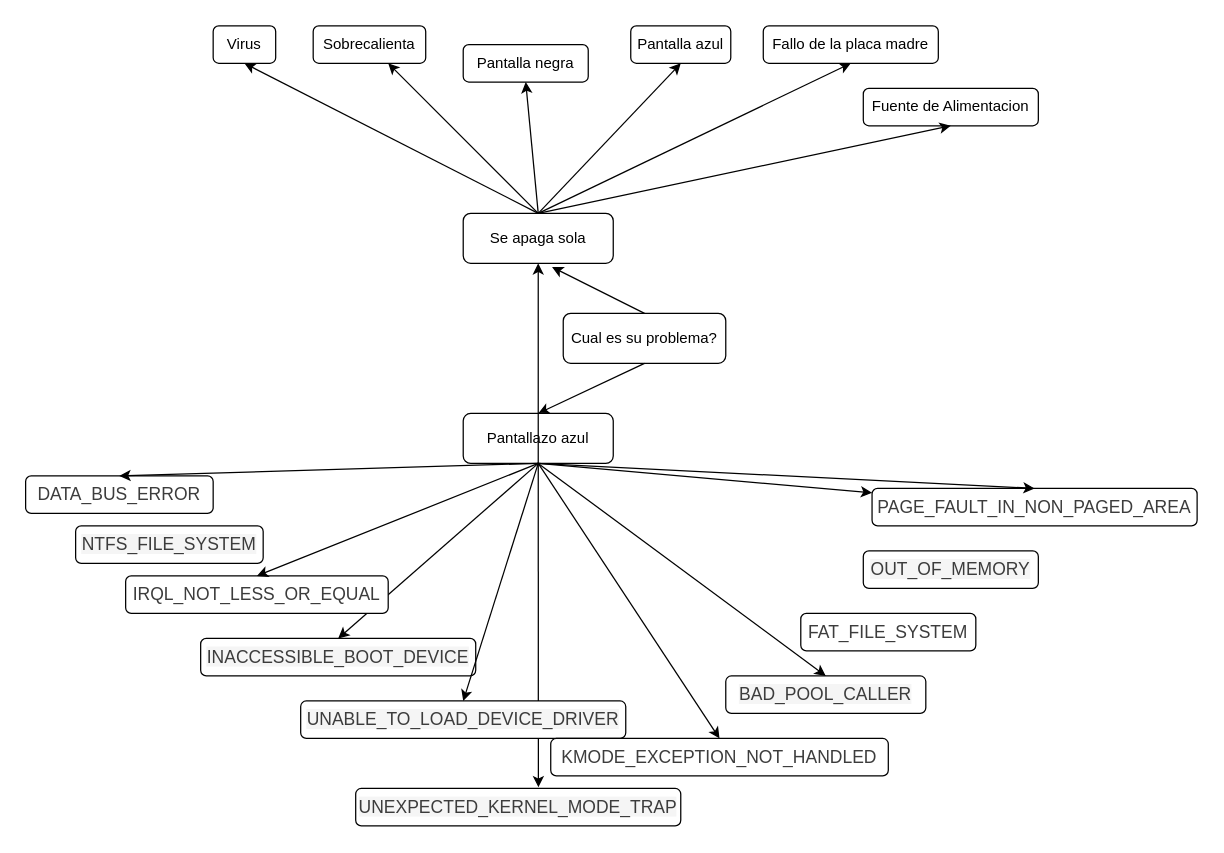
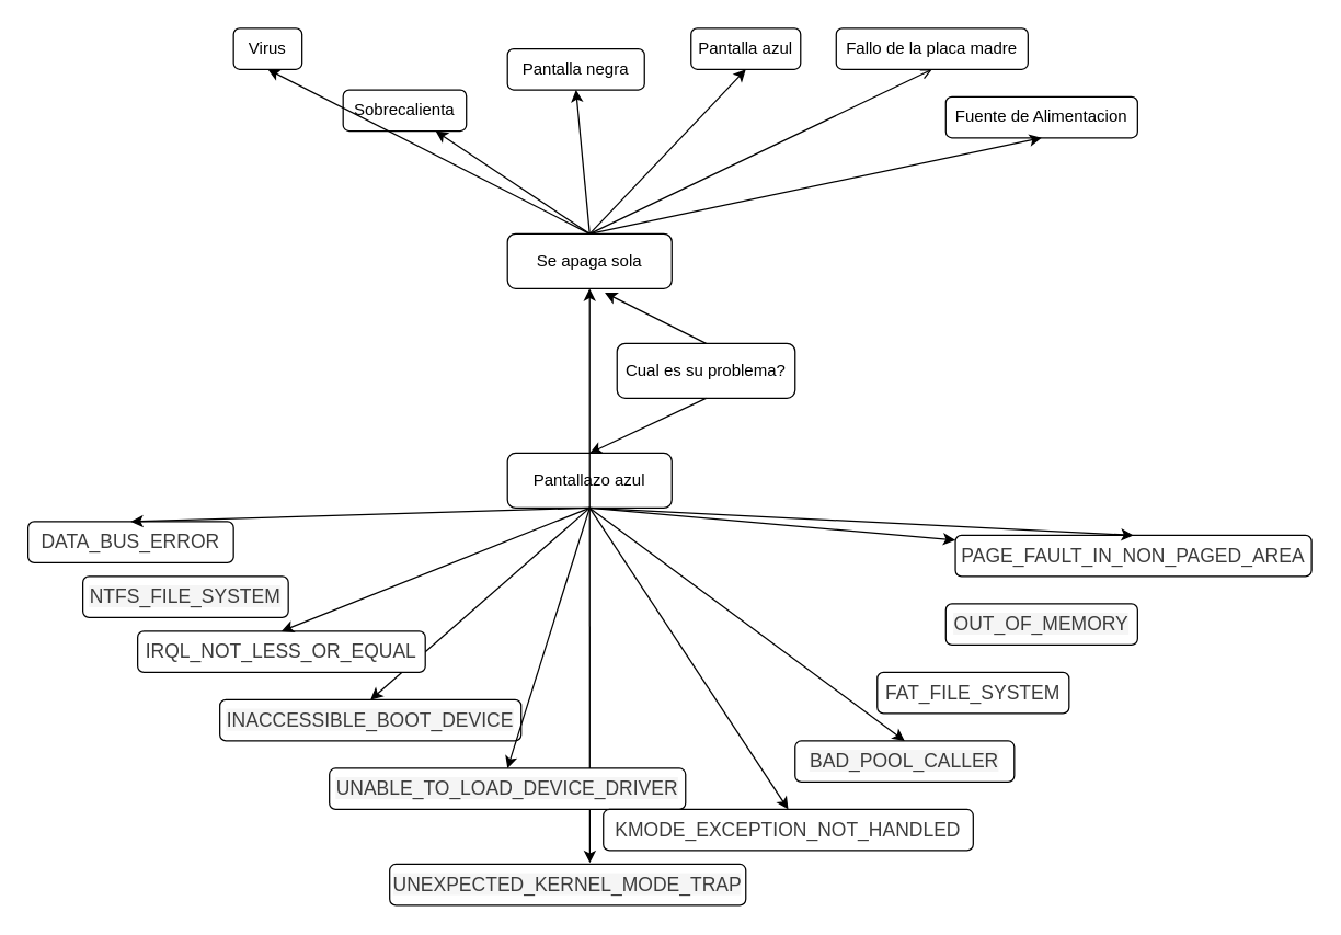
  <mxCell id="0" />
  <mxCell id="1" parent="0" />
  <mxCell id="2" value="Cual es su problema?" style="rounded=1;whiteSpace=wrap;html=1;" parent="1" vertex="1"><mxGeometry x="450" width="130" height="40" as="geometry" y="250" /></mxCell>
  <mxCell id="3" value="Pantallazo azul" style="rounded=1;whiteSpace=wrap;html=1;" parent="1" vertex="1"><mxGeometry x="370" y="330" width="120" height="40" as="geometry" /></mxCell>
  <mxCell id="4" value="&lt;span style=&quot;color: rgb(60 , 60 , 60) ; font-family: &amp;#34;1und1websanscondens&amp;#34; , &amp;#34;arial&amp;#34; , &amp;#34;helvetica&amp;#34; , sans-serif ; font-size: 14px ; background-color: rgb(255 , 255 , 255)&quot;&gt;DATA_BUS_ERROR&lt;/span&gt;" style="rounded=1;whiteSpace=wrap;html=1;" parent="1" vertex="1"><mxGeometry x="20" y="380" width="150" height="30" as="geometry" /></mxCell>
  <mxCell id="5" value="" style="endArrow=classic;html=1;exitX=0.5;exitY=1;exitDx=0;exitDy=0;entryX=0.5;entryY=0;entryDx=0;entryDy=0;" parent="1" source="3" target="4" edge="1"><mxGeometry width="50" height="50" relative="1" as="geometry"><mxPoint x="510" y="510" as="sourcePoint" /><mxPoint x="560" y="460" as="targetPoint" /></mxGeometry></mxCell>
  <mxCell id="6" value="" style="endArrow=classic;html=1;entryX=0.5;entryY=0;entryDx=0;entryDy=0;exitX=0.5;exitY=1;exitDx=0;exitDy=0;" parent="1" source="2" target="3" edge="1"><mxGeometry width="50" height="50" relative="1" as="geometry"><mxPoint x="510" y="510" as="sourcePoint" /><mxPoint x="560" y="460" as="targetPoint" /></mxGeometry></mxCell>
  <mxCell id="7" value="&lt;span style=&quot;color: rgb(60 , 60 , 60) ; font-family: &amp;#34;1und1websanscondens&amp;#34; , &amp;#34;arial&amp;#34; , &amp;#34;helvetica&amp;#34; , sans-serif ; font-size: 14px ; background-color: rgb(245 , 245 , 245)&quot;&gt;INACCESSIBLE_BOOT_DEVICE&lt;/span&gt;" style="rounded=1;whiteSpace=wrap;html=1;" parent="1" vertex="1"><mxGeometry x="160" y="510" width="220" height="30" as="geometry" /></mxCell>
  <mxCell id="8" value="" style="endArrow=classic;html=1;exitX=0.5;exitY=1;exitDx=0;exitDy=0;entryX=0.5;entryY=0;entryDx=0;entryDy=0;" parent="1" source="3" target="7" edge="1"><mxGeometry width="50" height="50" relative="1" as="geometry"><mxPoint x="510" y="500" as="sourcePoint" /><mxPoint x="560" y="450" as="targetPoint" /></mxGeometry></mxCell>
  <mxCell id="9" value="&lt;span style=&quot;color: rgb(60 , 60 , 60) ; font-family: &amp;#34;1und1websanscondens&amp;#34; , &amp;#34;arial&amp;#34; , &amp;#34;helvetica&amp;#34; , sans-serif ; font-size: 14px ; background-color: rgb(245 , 245 , 245)&quot;&gt;UNEXPECTED_KERNEL_MODE_TRAP&lt;/span&gt;" style="rounded=1;whiteSpace=wrap;html=1;" parent="1" vertex="1"><mxGeometry x="284" y="630" width="260" height="30" as="geometry" /></mxCell>
  <mxCell id="10" value="" style="endArrow=classic;html=1;entryX=0.562;entryY=-0.033;entryDx=0;entryDy=0;entryPerimeter=0;" parent="1" target="9" edge="1"><mxGeometry width="50" height="50" relative="1" as="geometry"><mxPoint x="430" y="370" as="sourcePoint" /><mxPoint x="560" y="450" as="targetPoint" /></mxGeometry></mxCell>
  <mxCell id="11" value="&lt;span style=&quot;color: rgb(60 , 60 , 60) ; font-family: &amp;#34;1und1websanscondens&amp;#34; , &amp;#34;arial&amp;#34; , &amp;#34;helvetica&amp;#34; , sans-serif ; font-size: 14px ; background-color: rgb(245 , 245 , 245)&quot;&gt;NTFS_FILE_SYSTEM&lt;/span&gt;" style="rounded=1;whiteSpace=wrap;html=1;" parent="1" vertex="1"><mxGeometry x="60" y="420" width="150" height="30" as="geometry" /></mxCell>
  <mxCell id="12" value="" style="endArrow=classic;html=1;exitX=0.5;exitY=1;exitDx=0;exitDy=0;" parent="1" source="3" target="26" edge="1"><mxGeometry width="50" height="50" relative="1" as="geometry"><mxPoint x="510" y="500" as="sourcePoint" /><mxPoint x="620" y="510" as="targetPoint" /></mxGeometry></mxCell>
  <mxCell id="13" value="&lt;span style=&quot;color: rgb(60 , 60 , 60) ; font-family: &amp;#34;1und1websanscondens&amp;#34; , &amp;#34;arial&amp;#34; , &amp;#34;helvetica&amp;#34; , sans-serif ; font-size: 14px ; background-color: rgb(255 , 255 , 255)&quot;&gt;IRQL_NOT_LESS_OR_EQUAL&lt;/span&gt;" style="rounded=1;whiteSpace=wrap;html=1;" parent="1" vertex="1"><mxGeometry x="100" y="460" width="210" height="30" as="geometry" /></mxCell>
  <mxCell id="14" value="" style="endArrow=classic;html=1;entryX=0.5;entryY=0;entryDx=0;entryDy=0;exitX=0.5;exitY=1;exitDx=0;exitDy=0;" parent="1" source="3" target="13" edge="1"><mxGeometry width="50" height="50" relative="1" as="geometry"><mxPoint x="450" y="390" as="sourcePoint" /><mxPoint x="560" y="450" as="targetPoint" /></mxGeometry></mxCell>
  <mxCell id="15" value="&#10;&#10;&lt;span style=&quot;color: rgb(60, 60, 60); font-family: &amp;quot;1und1websanscondens&amp;quot;, arial, helvetica, sans-serif; font-size: 14px; font-style: normal; font-weight: 400; letter-spacing: normal; text-indent: 0px; text-transform: none; word-spacing: 0px; background-color: rgb(245, 245, 245); display: inline; float: none;&quot;&gt;BAD_POOL_CALLER&lt;/span&gt;&#10;&#10;" style="rounded=1;whiteSpace=wrap;html=1;" parent="1" vertex="1"><mxGeometry x="580" y="540" width="160" height="30" as="geometry" /></mxCell>
  <mxCell id="16" value="" style="endArrow=classic;html=1;exitX=0.5;exitY=1;exitDx=0;exitDy=0;entryX=0.5;entryY=0;entryDx=0;entryDy=0;" parent="1" source="3" target="15" edge="1"><mxGeometry width="50" height="50" relative="1" as="geometry"><mxPoint x="510" y="500" as="sourcePoint" /><mxPoint x="560" y="450" as="targetPoint" /></mxGeometry></mxCell>
  <mxCell id="17" value="&#10;&#10;&lt;span style=&quot;color: rgb(60, 60, 60); font-family: &amp;quot;1und1websanscondens&amp;quot;, arial, helvetica, sans-serif; font-size: 14px; font-style: normal; font-weight: 400; letter-spacing: normal; text-indent: 0px; text-transform: none; word-spacing: 0px; background-color: rgb(255, 255, 255); display: inline; float: none;&quot;&gt;FAT_FILE_SYSTEM&lt;/span&gt;&#10;&#10;" style="rounded=1;whiteSpace=wrap;html=1;" parent="1" vertex="1"><mxGeometry x="640" y="490" width="140" height="30" as="geometry" /></mxCell>
  <mxCell id="18" value="" style="endArrow=classic;html=1;exitX=0.5;exitY=1;exitDx=0;exitDy=0;" parent="1" source="3" target="20" edge="1"><mxGeometry width="50" height="50" relative="1" as="geometry"><mxPoint x="560" y="320" as="sourcePoint" /><mxPoint x="560" y="450" as="targetPoint" /></mxGeometry></mxCell>
  <mxCell id="19" value="&#10;&#10;&lt;span style=&quot;color: rgb(60, 60, 60); font-family: &amp;quot;1und1websanscondens&amp;quot;, arial, helvetica, sans-serif; font-size: 14px; font-style: normal; font-weight: 400; letter-spacing: normal; text-indent: 0px; text-transform: none; word-spacing: 0px; background-color: rgb(245, 245, 245); display: inline; float: none;&quot;&gt;OUT_OF_MEMORY&lt;/span&gt;&#10;&#10;" style="rounded=1;whiteSpace=wrap;html=1;" parent="1" vertex="1"><mxGeometry x="690" y="440" width="140" height="30" as="geometry" /></mxCell>
  <mxCell id="20" value="&#10;&#10;&lt;span style=&quot;color: rgb(60, 60, 60); font-family: &amp;quot;1und1websanscondens&amp;quot;, arial, helvetica, sans-serif; font-size: 14px; font-style: normal; font-weight: 400; letter-spacing: normal; text-indent: 0px; text-transform: none; word-spacing: 0px; background-color: rgb(255, 255, 255); display: inline; float: none;&quot;&gt;PAGE_FAULT_IN_NON_PAGED_AREA&lt;/span&gt;&#10;&#10;" style="rounded=1;whiteSpace=wrap;html=1;" parent="1" vertex="1"><mxGeometry x="697" y="390" width="260" height="30" as="geometry" /></mxCell>
  <mxCell id="21" value="" style="endArrow=classic;html=1;entryX=0.5;entryY=0;entryDx=0;entryDy=0;" parent="1" target="20" edge="1"><mxGeometry width="50" height="50" relative="1" as="geometry"><mxPoint x="429" y="370" as="sourcePoint" /><mxPoint x="810" y="450" as="targetPoint" /></mxGeometry></mxCell>
  <mxCell id="22" value="&#10;&#10;&lt;span style=&quot;color: rgb(60, 60, 60); font-family: &amp;quot;1und1websanscondens&amp;quot;, arial, helvetica, sans-serif; font-size: 14px; font-style: normal; font-weight: 400; letter-spacing: normal; text-indent: 0px; text-transform: none; word-spacing: 0px; background-color: rgb(245, 245, 245); display: inline; float: none;&quot;&gt;UNABLE_TO_LOAD_DEVICE_DRIVER&lt;/span&gt;&#10;&#10;" style="rounded=1;whiteSpace=wrap;html=1;" parent="1" vertex="1"><mxGeometry x="240" y="560" width="260" height="30" as="geometry" /></mxCell>
  <mxCell id="23" value="" style="endArrow=classic;html=1;entryX=0.5;entryY=0;entryDx=0;entryDy=0;" parent="1" target="22" edge="1"><mxGeometry width="50" height="50" relative="1" as="geometry"><mxPoint x="430" y="370" as="sourcePoint" /><mxPoint x="410" y="450" as="targetPoint" /></mxGeometry></mxCell>
  <mxCell id="24" value="&#10;&#10;&lt;span style=&quot;color: rgb(60, 60, 60); font-family: &amp;quot;1und1websanscondens&amp;quot;, arial, helvetica, sans-serif; font-size: 14px; font-style: normal; font-weight: 400; letter-spacing: normal; text-indent: 0px; text-transform: none; word-spacing: 0px; background-color: rgb(255, 255, 255); display: inline; float: none;&quot;&gt;KMODE_EXCEPTION_NOT_HANDLED&lt;/span&gt;&#10;&#10;" style="rounded=1;whiteSpace=wrap;html=1;" parent="1" vertex="1"><mxGeometry x="440" y="590" width="270" height="30" as="geometry" /></mxCell>
  <mxCell id="25" value="" style="endArrow=classic;html=1;entryX=0.5;entryY=0;entryDx=0;entryDy=0;" parent="1" target="24" edge="1"><mxGeometry width="50" height="50" relative="1" as="geometry"><mxPoint x="430" y="370" as="sourcePoint" /><mxPoint x="410" y="450" as="targetPoint" /></mxGeometry></mxCell>
  <mxCell id="26" value="Se apaga sola" style="rounded=1;whiteSpace=wrap;html=1;" parent="1" vertex="1"><mxGeometry x="370" y="170" width="120" height="40" as="geometry" /></mxCell>
  <mxCell id="27" value="" style="endArrow=classic;html=1;entryX=0.592;entryY=1.075;entryDx=0;entryDy=0;entryPerimeter=0;exitX=0.5;exitY=0;exitDx=0;exitDy=0;" parent="1" source="2" target="26" edge="1"><mxGeometry width="50" height="50" relative="1" as="geometry"><mxPoint x="520" y="300" as="sourcePoint" /><mxPoint x="570" as="targetPoint" y="250" /></mxGeometry></mxCell>
  <mxCell id="28" value="Pantalla azul" style="rounded=1;whiteSpace=wrap;html=1;" vertex="1" parent="1"><mxGeometry x="504" y="20" width="80" height="30" as="geometry" /></mxCell>
  <mxCell id="29" value="Pantalla negra" style="rounded=1;whiteSpace=wrap;html=1;" vertex="1" parent="1"><mxGeometry x="370" y="35" width="100" height="30" as="geometry" /></mxCell>
  <mxCell id="30" value="" style="endArrow=classic;html=1;exitX=0.5;exitY=0;exitDx=0;exitDy=0;entryX=0.5;entryY=1;entryDx=0;entryDy=0;" edge="1" parent="1" source="26" target="29"><mxGeometry width="50" height="50" relative="1" as="geometry"><mxPoint x="470" y="190" as="sourcePoint" /><mxPoint x="520" y="140" as="targetPoint" /></mxGeometry></mxCell>
  <mxCell id="31" value="" style="endArrow=classic;html=1;exitX=0.5;exitY=0;exitDx=0;exitDy=0;entryX=0.5;entryY=1;entryDx=0;entryDy=0;" edge="1" parent="1" source="26" target="28"><mxGeometry width="50" height="50" relative="1" as="geometry"><mxPoint x="470" y="190" as="sourcePoint" /><mxPoint x="520" y="140" as="targetPoint" /></mxGeometry></mxCell>
  <mxCell id="32" value="" style="endArrow=classic;html=1;exitX=0.5;exitY=0;exitDx=0;exitDy=0;" edge="1" parent="1" source="26" target="33"><mxGeometry width="50" height="50" relative="1" as="geometry"><mxPoint x="470" y="190" as="sourcePoint" /><mxPoint x="310" y="50" as="targetPoint" /></mxGeometry></mxCell>
- <mxCell id="33" value="Sobrecalienta" style="rounded=1;whiteSpace=wrap;html=1;" vertex="1" parent="1"><mxGeometry x="250" y="20" width="90" height="30" as="geometry" /></mxCell>
+ <mxCell id="33" value="Sobrecalienta" style="rounded=1;whiteSpace=wrap;html=1;" vertex="1" parent="1"><mxGeometry x="250" y="65" width="90" height="30" as="geometry" /></mxCell>
  <mxCell id="34" value="Fallo de la placa madre" style="rounded=1;whiteSpace=wrap;html=1;" vertex="1" parent="1"><mxGeometry x="610" y="20" width="140" height="30" as="geometry" /></mxCell>
  <mxCell id="35" value="Virus" style="rounded=1;whiteSpace=wrap;html=1;" vertex="1" parent="1"><mxGeometry x="170" y="20" width="50" height="30" as="geometry" /></mxCell>
  <mxCell id="36" value="" style="endArrow=classic;html=1;exitX=0.5;exitY=0;exitDx=0;exitDy=0;entryX=0.5;entryY=1;entryDx=0;entryDy=0;" edge="1" parent="1" source="26" target="35"><mxGeometry width="50" height="50" relative="1" as="geometry"><mxPoint x="470" y="180" as="sourcePoint" /><mxPoint x="520" y="130" as="targetPoint" /></mxGeometry></mxCell>
- <mxCell id="37" value="" style="endArrow=classic;html=1;exitX=0.5;exitY=0;exitDx=0;exitDy=0;entryX=0.5;entryY=1;entryDx=0;entryDy=0;" edge="1" parent="1" source="26" target="34"><mxGeometry width="50" height="50" relative="1" as="geometry"><mxPoint x="470" y="180" as="sourcePoint" /><mxPoint x="520" y="130" as="targetPoint" /></mxGeometry></mxCell>
+ <mxCell id="37" value="" style="endArrow=open;html=1;exitX=0.5;exitY=0;exitDx=0;exitDy=0;entryX=0.5;entryY=1;entryDx=0;entryDy=0;" edge="1" parent="1" source="26" target="34"><mxGeometry width="50" height="50" relative="1" as="geometry"><mxPoint x="470" y="180" as="sourcePoint" /><mxPoint x="520" y="130" as="targetPoint" /></mxGeometry></mxCell>
  <mxCell id="38" value="Fuente de Alimentacion" style="rounded=1;whiteSpace=wrap;html=1;" vertex="1" parent="1"><mxGeometry x="690" y="70" width="140" height="30" as="geometry" /></mxCell>
  <mxCell id="39" value="" style="endArrow=classic;html=1;exitX=0.5;exitY=0;exitDx=0;exitDy=0;entryX=0.5;entryY=1;entryDx=0;entryDy=0;" edge="1" parent="1" source="26" target="38"><mxGeometry width="50" height="50" relative="1" as="geometry"><mxPoint x="470" y="170" as="sourcePoint" /><mxPoint x="520" y="120" as="targetPoint" /></mxGeometry></mxCell>
